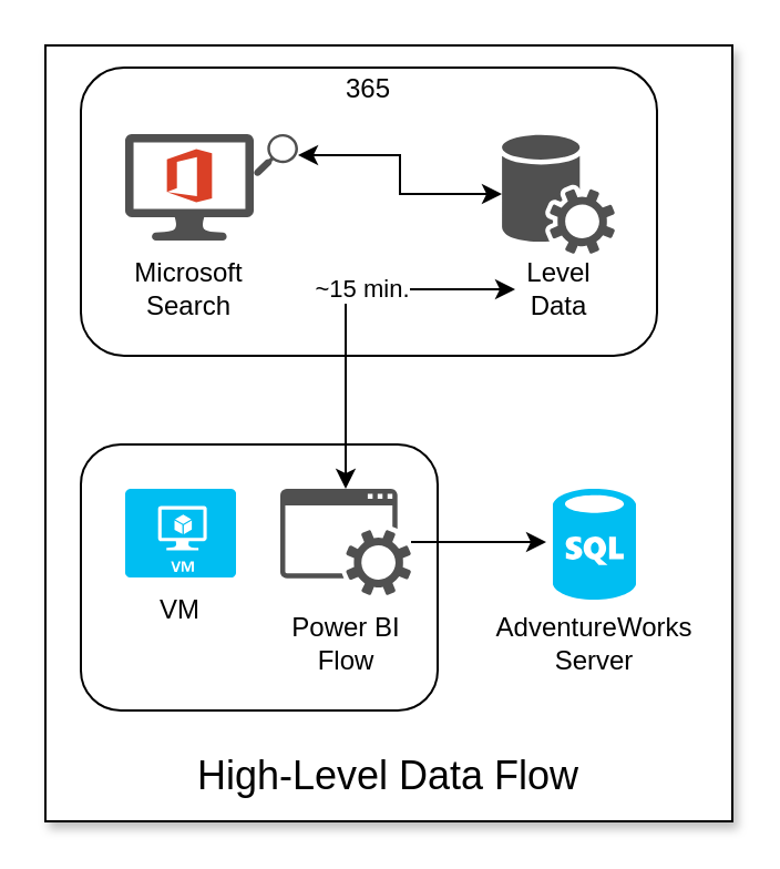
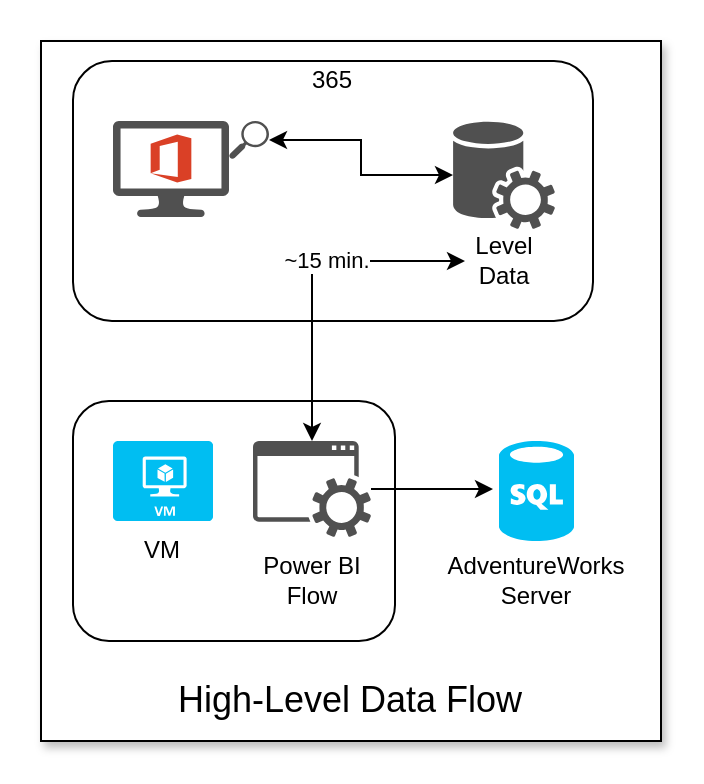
  <mxCell id="0" />
  <mxCell id="1" parent="0" />
  <mxCell id="2" value="" style="rounded=0;whiteSpace=wrap;html=1;shadow=1;" vertex="1" parent="1"><mxGeometry x="20" y="20" width="310" height="350" as="geometry" /></mxCell>
  <mxCell id="3" value="" style="rounded=1;whiteSpace=wrap;html=1;" parent="1" vertex="1"><mxGeometry x="36" y="30" width="260" height="130" as="geometry" /></mxCell>
  <mxCell id="4" value="" style="group" parent="1" vertex="1" connectable="0"><mxGeometry x="56" y="60" width="78" height="80" as="geometry" /></mxCell>
  <mxCell id="5" value="" style="pointerEvents=1;shadow=0;dashed=0;html=1;strokeColor=none;fillColor=#505050;labelPosition=center;verticalLabelPosition=bottom;verticalAlign=top;outlineConnect=0;align=center;shape=mxgraph.office.concepts.office_installed;" parent="4" vertex="1"><mxGeometry width="58" height="48" as="geometry" /></mxCell>
  <mxCell id="6" value="" style="pointerEvents=1;shadow=0;dashed=0;html=1;strokeColor=none;fillColor=#505050;labelPosition=center;verticalLabelPosition=bottom;verticalAlign=top;outlineConnect=0;align=center;shape=mxgraph.office.concepts.search;" parent="4" vertex="1"><mxGeometry x="58" width="20" height="19" as="geometry" /></mxCell>
- <mxCell id="7" value="Microsoft &lt;br&gt;Search" style="text;html=1;strokeColor=none;fillColor=none;align=center;verticalAlign=middle;whiteSpace=wrap;rounded=0;" parent="4" vertex="1"><mxGeometry x="9" y="60" width="40" height="20" as="geometry" /></mxCell>
  <mxCell id="8" value="" style="group" parent="1" vertex="1" connectable="0"><mxGeometry x="226" y="60" width="51" height="80" as="geometry" /></mxCell>
  <mxCell id="9" value="" style="pointerEvents=1;shadow=0;dashed=0;html=1;strokeColor=none;fillColor=#505050;labelPosition=center;verticalLabelPosition=bottom;verticalAlign=top;outlineConnect=0;align=center;shape=mxgraph.office.services.central_management_service;" parent="8" vertex="1"><mxGeometry width="51" height="54" as="geometry" /></mxCell>
  <mxCell id="10" value="Level&lt;br&gt;Data" style="text;html=1;strokeColor=none;fillColor=none;align=center;verticalAlign=middle;whiteSpace=wrap;rounded=0;" parent="8" vertex="1"><mxGeometry x="6" y="60" width="40" height="20" as="geometry" /></mxCell>
  <mxCell id="11" value="" style="group" parent="1" vertex="1" connectable="0"><mxGeometry x="248" y="220" width="40" height="80" as="geometry" /></mxCell>
  <mxCell id="12" value="" style="verticalLabelPosition=bottom;html=1;verticalAlign=top;align=center;strokeColor=none;fillColor=#00BEF2;shape=mxgraph.azure.sql_database;" parent="11" vertex="1"><mxGeometry x="1" width="37.5" height="50" as="geometry" /></mxCell>
  <mxCell id="13" value="AdventureWorks&lt;br&gt;Server" style="text;html=1;strokeColor=none;fillColor=none;align=center;verticalAlign=middle;whiteSpace=wrap;rounded=0;" parent="11" vertex="1"><mxGeometry y="60" width="40" height="20" as="geometry" /></mxCell>
  <mxCell id="14" value="" style="group" parent="1" vertex="1" connectable="0"><mxGeometry x="36" y="200" width="161" height="120" as="geometry" /></mxCell>
  <mxCell id="15" value="" style="rounded=1;whiteSpace=wrap;html=1;" parent="14" vertex="1"><mxGeometry width="161" height="120" as="geometry" /></mxCell>
  <mxCell id="16" value="" style="group" parent="14" vertex="1" connectable="0"><mxGeometry x="20" y="20" width="50" height="65" as="geometry" /></mxCell>
  <mxCell id="17" value="VM" style="text;html=1;strokeColor=none;fillColor=none;align=center;verticalAlign=middle;whiteSpace=wrap;rounded=0;" parent="16" vertex="1"><mxGeometry x="5" y="45" width="40" height="20" as="geometry" /></mxCell>
  <mxCell id="18" value="" style="verticalLabelPosition=bottom;html=1;verticalAlign=top;align=center;strokeColor=none;fillColor=#00BEF2;shape=mxgraph.azure.virtual_machine;" parent="16" vertex="1"><mxGeometry width="50" height="40" as="geometry" /></mxCell>
  <mxCell id="19" value="" style="group" parent="14" vertex="1" connectable="0"><mxGeometry x="90" y="20" width="60" height="80" as="geometry" /></mxCell>
  <mxCell id="20" value="" style="pointerEvents=1;shadow=0;dashed=0;html=1;strokeColor=none;fillColor=#505050;labelPosition=center;verticalLabelPosition=bottom;verticalAlign=top;outlineConnect=0;align=center;shape=mxgraph.office.concepts.service_application;" parent="19" vertex="1"><mxGeometry width="59" height="48" as="geometry" /></mxCell>
  <mxCell id="21" value="Power BI Flow" style="text;html=1;strokeColor=none;fillColor=none;align=center;verticalAlign=middle;whiteSpace=wrap;rounded=0;" parent="19" vertex="1"><mxGeometry y="60" width="60" height="20" as="geometry" /></mxCell>
  <mxCell id="22" value="365" style="text;html=1;strokeColor=none;fillColor=none;align=center;verticalAlign=middle;whiteSpace=wrap;rounded=0;" parent="1" vertex="1"><mxGeometry x="146" y="30" width="40" height="20" as="geometry" /></mxCell>
  <mxCell id="23" style="edgeStyle=orthogonalEdgeStyle;rounded=0;orthogonalLoop=1;jettySize=auto;html=1;startArrow=classic;startFill=1;" parent="1" source="9" target="6" edge="1"><mxGeometry relative="1" as="geometry" /></mxCell>
  <mxCell id="24" style="edgeStyle=orthogonalEdgeStyle;rounded=0;orthogonalLoop=1;jettySize=auto;html=1;startArrow=none;startFill=0;" parent="1" source="20" edge="1"><mxGeometry relative="1" as="geometry"><mxPoint x="246" y="244" as="targetPoint" /></mxGeometry></mxCell>
  <mxCell id="25" style="edgeStyle=orthogonalEdgeStyle;rounded=0;orthogonalLoop=1;jettySize=auto;html=1;startArrow=classic;startFill=1;" parent="1" source="10" target="20" edge="1"><mxGeometry relative="1" as="geometry" /></mxCell>
  <mxCell id="26" value="~15 min." style="edgeLabel;html=1;align=center;verticalAlign=middle;resizable=0;points=[];" parent="25" vertex="1" connectable="0"><mxGeometry x="-0.165" y="-1" relative="1" as="geometry"><mxPoint as="offset" /></mxGeometry></mxCell>
  <mxCell id="27" value="&lt;font style=&quot;font-size: 18px&quot;&gt;High-Level Data Flow&lt;/font&gt;" style="text;html=1;strokeColor=none;fillColor=none;align=center;verticalAlign=middle;whiteSpace=wrap;rounded=0;shadow=1;" vertex="1" parent="1"><mxGeometry x="85" y="340" width="180" height="20" as="geometry" /></mxCell>
